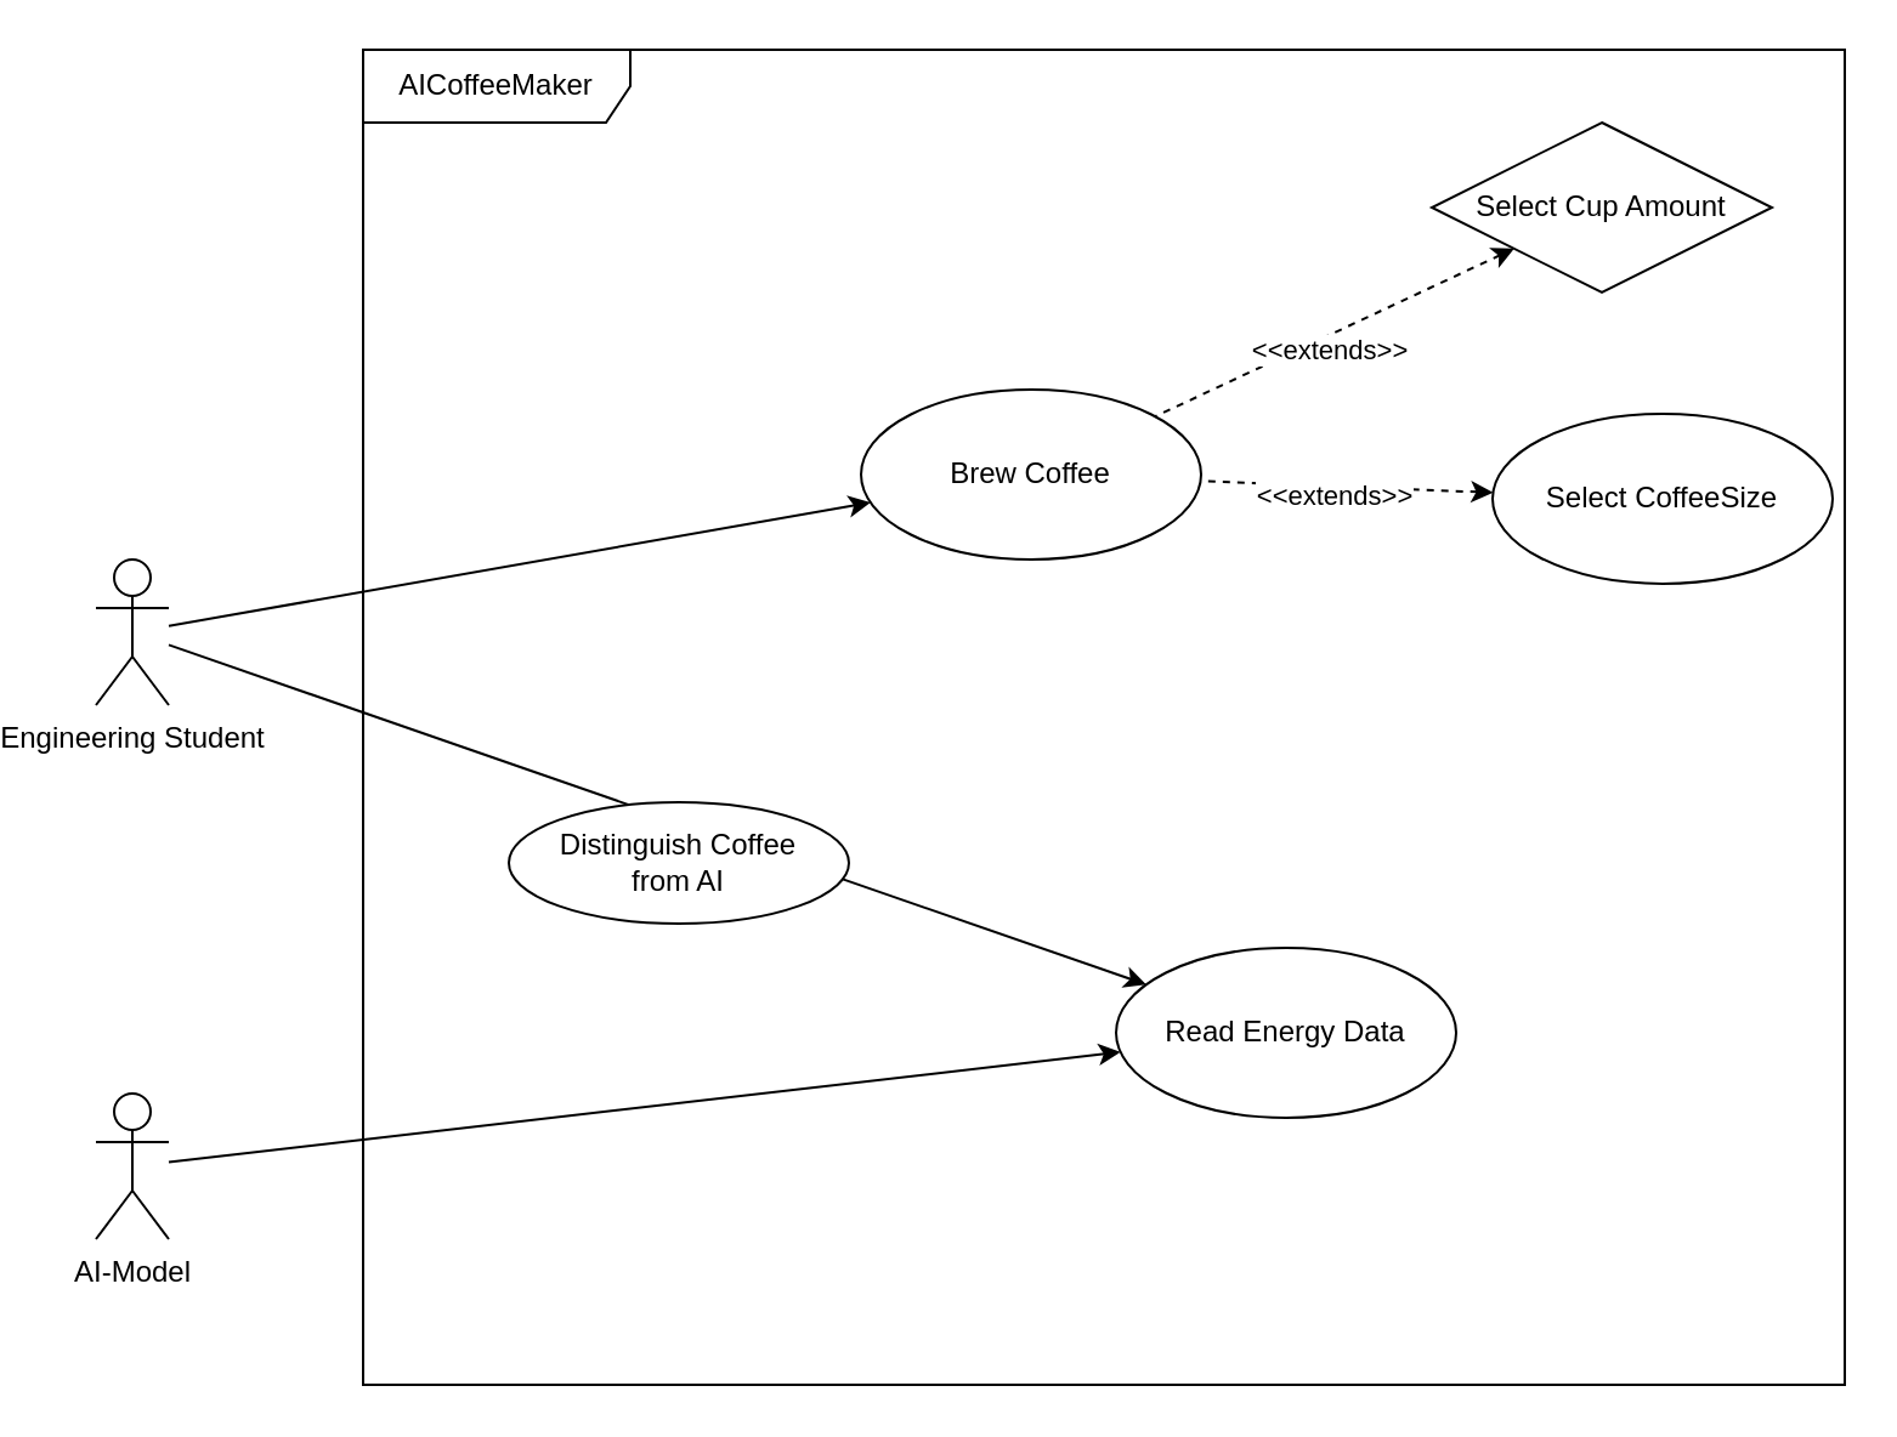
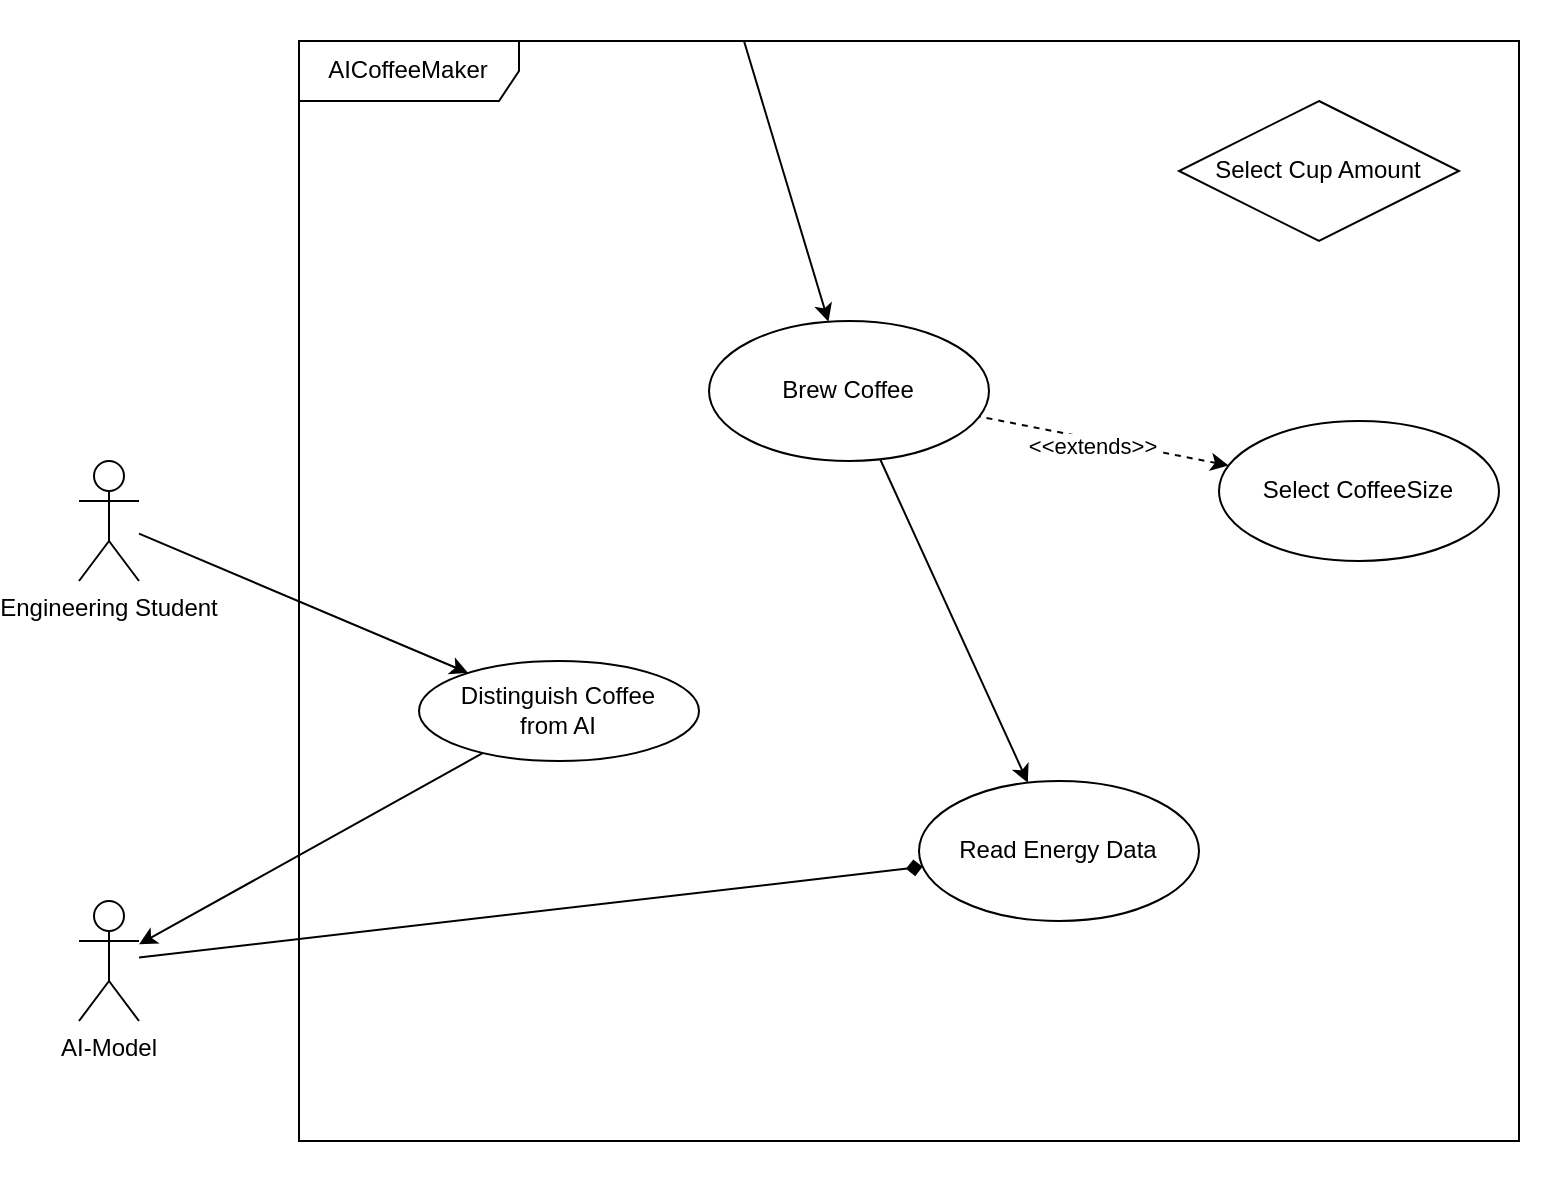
  <mxCell id="0" />
  <mxCell id="1" parent="0" />
  <mxCell id="2" value="AICoffeeMaker" style="shape=umlFrame;whiteSpace=wrap;html=1;pointerEvents=0;width=110;height=30;" vertex="1" parent="1"><mxGeometry x="130" y="20" width="610" height="550" as="geometry" /></mxCell>
  <mxCell id="3" value="&lt;div&gt;Brew Coffee&lt;/div&gt;" style="ellipse;whiteSpace=wrap;html=1;" vertex="1" parent="1"><mxGeometry x="335" y="160" width="140" height="70" as="geometry" /></mxCell>
  <mxCell id="4" style="rounded=0;orthogonalLoop=1;jettySize=auto;html=1;startArrow=classic;startFill=1;endArrow=none;endFill=0;dashed=1;" edge="1" parent="1" source="6" target="3"><mxGeometry relative="1" as="geometry" /></mxCell>
  <mxCell id="5" value="&amp;lt;&amp;lt;extends&amp;gt;&amp;gt;" style="edgeLabel;html=1;align=center;verticalAlign=middle;resizable=0;points=[];" vertex="1" connectable="0" parent="4"><mxGeometry x="0.089" y="4" relative="1" as="geometry"><mxPoint as="offset" /></mxGeometry></mxCell>
- <mxCell id="6" value="Select CoffeeSize" style="ellipse;whiteSpace=wrap;html=1;" vertex="1" parent="1"><mxGeometry x="595" y="170" width="140" height="70" as="geometry" /></mxCell>
- <mxCell id="7" style="rounded=0;orthogonalLoop=1;jettySize=auto;html=1;startArrow=classic;startFill=1;endArrow=none;endFill=0;dashed=1;" edge="1" parent="1" source="9" target="3"><mxGeometry relative="1" as="geometry" /></mxCell>
- <mxCell id="8" value="&amp;lt;&amp;lt;extends&amp;gt;&amp;gt;" style="edgeLabel;html=1;align=center;verticalAlign=middle;resizable=0;points=[];" vertex="1" connectable="0" parent="7"><mxGeometry x="0.146" y="4" relative="1" as="geometry"><mxPoint x="6" y="-1" as="offset" /></mxGeometry></mxCell>
+ <mxCell id="6" value="Select CoffeeSize" style="ellipse;whiteSpace=wrap;html=1;" vertex="1" parent="1"><mxGeometry x="590" y="210" width="140" height="70" as="geometry" /></mxCell>
  <mxCell id="9" value="Select Cup Amount" style="rhombus;whiteSpace=wrap;html=1;" vertex="1" parent="1"><mxGeometry x="570" y="50" width="140" height="70" as="geometry" /></mxCell>
  <mxCell id="10" value="Engineering Student" style="shape=umlActor;html=1;verticalLabelPosition=bottom;verticalAlign=top;align=center;" vertex="1" parent="1"><mxGeometry x="20" y="230" width="30" height="60" as="geometry" /></mxCell>
- <mxCell id="11" style="rounded=0;orthogonalLoop=1;jettySize=auto;html=1;startArrow=classic;startFill=1;endArrow=none;endFill=0;" edge="1" parent="1" source="3" target="10"><mxGeometry relative="1" as="geometry" /></mxCell>
- <mxCell id="12" style="rounded=0;orthogonalLoop=1;jettySize=auto;html=1;startArrow=classic;startFill=1;endArrow=none;endFill=0;" edge="1" parent="1" source="13" target="10"><mxGeometry relative="1" as="geometry" /></mxCell>
+ <mxCell id="11" style="rounded=0;orthogonalLoop=1;jettySize=auto;html=1;startArrow=classic;startFill=1;endArrow=none;endFill=0;" edge="1" parent="1" source="3" target="2"><mxGeometry relative="1" as="geometry" /></mxCell>
+ <mxCell id="12" style="rounded=0;orthogonalLoop=1;jettySize=auto;html=1;startArrow=classic;startFill=1;endArrow=none;endFill=0;" edge="1" parent="1" source="13" target="3"><mxGeometry relative="1" as="geometry" /></mxCell>
  <mxCell id="13" value="Read Energy Data" style="ellipse;whiteSpace=wrap;html=1;" vertex="1" parent="1"><mxGeometry x="440" y="390" width="140" height="70" as="geometry" /></mxCell>
+ <mxCell id="14" style="rounded=0;orthogonalLoop=1;jettySize=auto;html=1;startArrow=classic;startFill=1;endArrow=none;endFill=0;" edge="1" parent="1" source="16" target="10"><mxGeometry relative="1" as="geometry" /></mxCell>
+ <mxCell id="15" style="rounded=0;orthogonalLoop=1;jettySize=auto;html=1;" edge="1" parent="1" source="16" target="18"><mxGeometry relative="1" as="geometry" /></mxCell>
  <mxCell id="16" value="Distinguish Coffee&lt;br&gt;from AI" style="ellipse;whiteSpace=wrap;html=1;" vertex="1" parent="1"><mxGeometry x="190" y="330" width="140" height="50" as="geometry" /></mxCell>
- <mxCell id="17" style="rounded=0;orthogonalLoop=1;jettySize=auto;html=1;" edge="1" parent="1" source="18" target="13"><mxGeometry relative="1" as="geometry" /></mxCell>
+ <mxCell id="17" style="rounded=0;orthogonalLoop=1;jettySize=auto;html=1;endArrow=diamond;" edge="1" parent="1" source="18" target="13"><mxGeometry relative="1" as="geometry" /></mxCell>
  <mxCell id="18" value="&lt;div&gt;AI-Model&lt;/div&gt;&lt;div&gt;&lt;br&gt;&lt;/div&gt;" style="shape=umlActor;html=1;verticalLabelPosition=bottom;verticalAlign=top;align=center;" vertex="1" parent="1"><mxGeometry x="20" y="450" width="30" height="60" as="geometry" /></mxCell>
